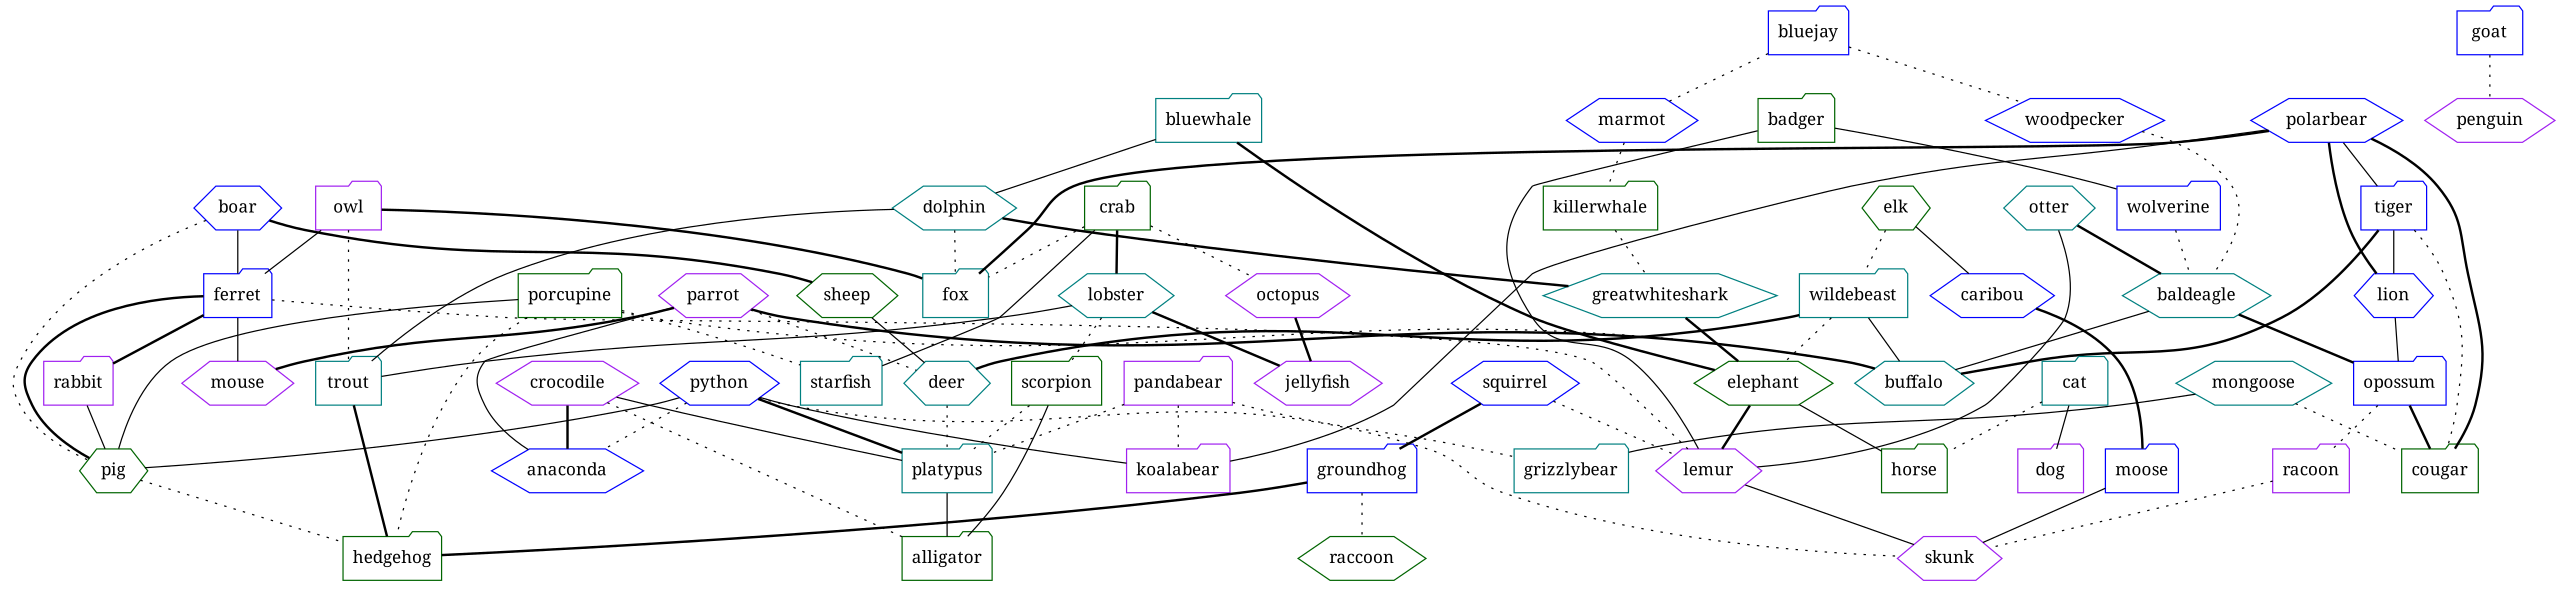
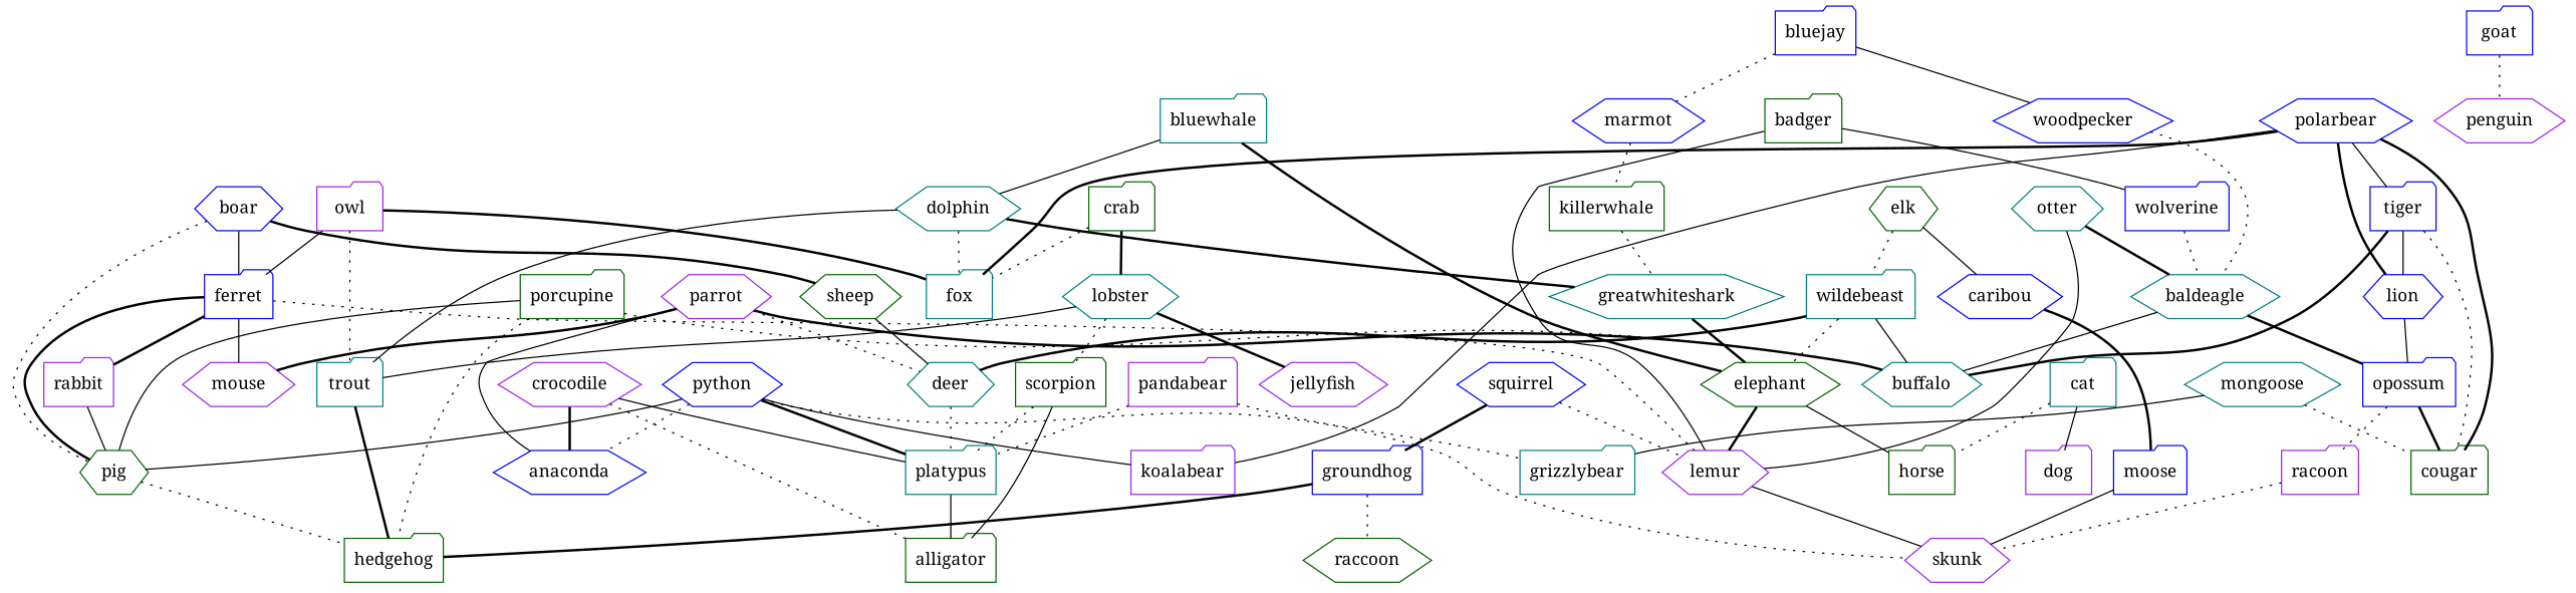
  strict graph {
    fontname="Noto Serif"
    node [color=blue fontname="Noto Serif" shape=folder]
    edge [fontname="Noto Serif" style=dotted weight=1]
    owl [color=purple]
    ferret
    fox [color=teal]
    trout [color=teal]
    pig [color=darkgreen shape=hexagon]
    lemur [color=purple shape=hexagon]
    rabbit [color=purple]
    mouse [color=purple shape=hexagon]
    hedgehog [color=darkgreen]
    pandabear [color=purple]
    grizzlybear [color=teal]
    koalabear [color=purple]
    platypus [color=teal]
    alligator [color=darkgreen]
    crocodile [color=purple shape=hexagon]
    anaconda [shape=hexagon]
    mongoose [color=teal shape=hexagon]
    cougar [color=darkgreen]
    boar [shape=hexagon]
    sheep [color=darkgreen shape=hexagon]
    deer [color=teal shape=hexagon]
    badger [color=darkgreen]
    wolverine
    baldeagle [color=teal shape=hexagon]
    skunk [color=purple shape=hexagon]
    elk [color=darkgreen shape=hexagon]
    caribou [shape=hexagon]
    wildebeast [color=teal]
    moose
    buffalo [color=teal shape=hexagon]
    elephant [color=darkgreen shape=hexagon]
    crab [color=darkgreen]
-   starfish [color=teal]
    lobster [color=teal shape=hexagon]
-   octopus [color=purple shape=hexagon]
    scorpion [color=darkgreen]
    jellyfish [color=purple shape=hexagon]
    polarbear [shape=hexagon]
    tiger
    lion [shape=hexagon]
    opossum
    porcupine [color=darkgreen]
    squirrel [shape=hexagon]
    groundhog
    raccoon [color=darkgreen shape=hexagon]
    python [shape=hexagon]
    otter [color=teal shape=hexagon]
    parrot [color=purple shape=hexagon]
    marmot [shape=hexagon]
    bluejay
    woodpecker [shape=hexagon]
    killerwhale [color=darkgreen]
    cat [color=teal]
    horse [color=darkgreen]
    dog [color=purple]
    bluewhale [color=teal]
    dolphin [color=teal shape=hexagon]
    greatwhiteshark [color=teal shape=hexagon]
    penguin [color=purple shape=hexagon]
    racoon [color=purple]
    goat
    owl -- ferret [style=solid]
    owl -- fox [style=bold]
    owl -- trout
    ferret -- pig [style=bold]
    ferret -- lemur
    ferret -- rabbit [style=bold]
    ferret -- mouse [style=solid]
    trout -- hedgehog [style=bold]
    pig -- hedgehog
    lemur -- skunk [style=solid]
    rabbit -- pig [style=solid]
    pandabear -- grizzlybear
-   pandabear -- koalabear
    pandabear -- platypus
    platypus -- alligator [style=solid]
    crocodile -- platypus [style=solid]
    crocodile -- alligator
    crocodile -- anaconda [style=bold]
    mongoose -- grizzlybear [style=solid]
    mongoose -- cougar
    boar -- ferret [style=solid]
    boar -- pig
    boar -- sheep [style=bold]
    sheep -- deer [style=solid]
    deer -- platypus
    badger -- lemur [style=solid]
    badger -- wolverine [style=solid]
    wolverine -- baldeagle
    baldeagle -- buffalo [style=solid]
    baldeagle -- opossum [style=bold]
    elk -- caribou [style=solid]
    elk -- wildebeast
    caribou -- moose [style=bold]
    wildebeast -- deer [style=bold]
    wildebeast -- buffalo [style=solid]
    wildebeast -- elephant
    moose -- skunk [style=solid]
    elephant -- lemur [style=bold]
    elephant -- horse [style=solid]
    crab -- fox
-   crab -- starfish [style=solid]
    crab -- lobster [style=bold]
-   crab -- octopus
    lobster -- trout [style=solid]
    lobster -- scorpion
    lobster -- jellyfish [style=bold]
-   octopus -- jellyfish [style=bold]
    scorpion -- platypus
    scorpion -- alligator [style=solid]
    polarbear -- fox [style=bold]
    polarbear -- koalabear [style=solid]
    polarbear -- cougar [style=bold]
    polarbear -- tiger [style=solid]
    polarbear -- lion [style=bold]
    tiger -- cougar
    tiger -- buffalo [style=bold]
    tiger -- lion [style=solid]
    lion -- opossum [style=solid]
    opossum -- cougar [style=bold]
    opossum -- racoon
    porcupine -- pig [style=solid]
    porcupine -- hedgehog
    porcupine -- buffalo
-   porcupine -- starfish
    squirrel -- lemur
    squirrel -- groundhog [style=bold]
    groundhog -- hedgehog [style=bold]
    groundhog -- raccoon
    python -- pig [style=solid]
    python -- koalabear [style=solid]
    python -- platypus [style=bold]
    python -- anaconda
    python -- skunk
    otter -- lemur [style=solid]
    otter -- baldeagle [style=bold]
    parrot -- mouse [style=bold]
    parrot -- anaconda [style=solid]
    parrot -- deer
    parrot -- buffalo [style=bold]
    marmot -- killerwhale
    bluejay -- marmot
-   bluejay -- woodpecker
+   bluejay -- woodpecker [style=solid]
    woodpecker -- baldeagle
    killerwhale -- greatwhiteshark
    cat -- horse
    cat -- dog [style=solid]
    bluewhale -- elephant [style=bold]
    bluewhale -- dolphin [style=solid]
    dolphin -- fox
    dolphin -- trout [style=solid]
    dolphin -- greatwhiteshark [style=bold]
    greatwhiteshark -- elephant [style=bold]
    racoon -- skunk
    goat -- penguin
  }
